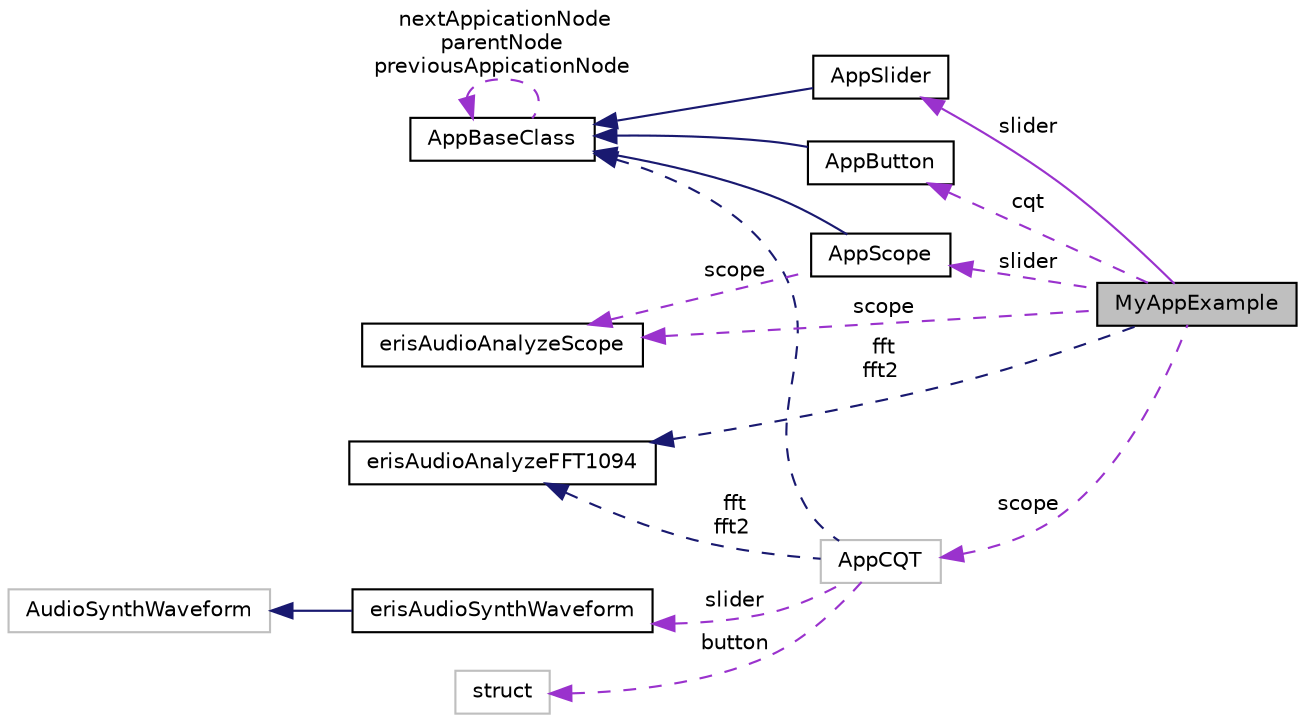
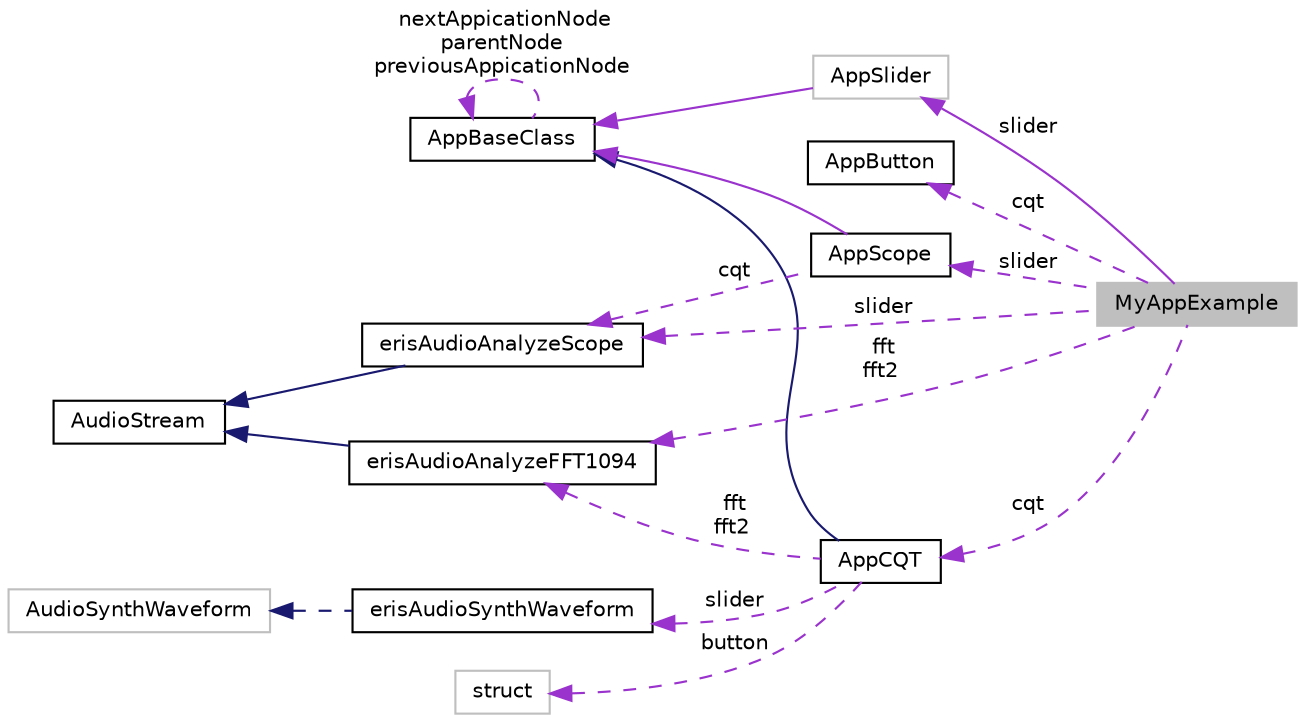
  digraph {
    rankdir=LR
    node [color=black fillcolor=white fontname=Helvetica fontsize=10 shape=record style=filled]
    edge [color=darkorchid3 dir=back fontname=Helvetica fontsize=10 labelfontname=Helvetica labelfontsize=10 style=dashed]
-   n1 [fillcolor=grey75 fontcolor=black height=0.2 label=MyAppExample width=0.4]
+   n1 [color=grey75 fillcolor=grey75 fontcolor=black height=0.2 label=MyAppExample width=0.4]
    n2 [height=0.2 label=AppBaseClass width=0.4]
-   n3 [color=grey75 height=0.2 label=AppCQT width=0.4]
+   n3 [height=0.2 label=AppCQT width=0.4]
    n4 [height=0.2 label=AppButton width=0.4]
    n5 [height=0.2 label=AppScope width=0.4]
-   n6 [height=0.2 label=AppSlider width=0.4]
+   n6 [color=grey75 height=0.2 label=AppSlider width=0.4]
    n7 [height=0.2 label=erisAudioAnalyzeScope width=0.4]
+   n8 [height=0.2 label=AudioStream width=0.4]
    n9 [height=0.2 label=erisAudioAnalyzeFFT1094 width=0.4]
    n10 [color=grey75 height=0.2 label=struct width=0.4]
    n11 [height=0.2 label=erisAudioSynthWaveform width=0.4]
    n12 [color=grey75 height=0.2 label=AudioSynthWaveform width=0.4]
    n2 -> n2 [label=" nextAppicationNode\nparentNode\npreviousAppicationNode"]
-   n2 -> n3 [color=midnightblue]
-   n2 -> n4 [color=midnightblue style=solid]
-   n2 -> n5 [color=midnightblue style=solid]
-   n2 -> n6 [color=midnightblue style=solid]
-   n3 -> n1 [label=" scope"]
+   n2 -> n3 [color=midnightblue style=solid]
+   n2 -> n5 [style=solid]
+   n2 -> n6 [style=solid]
+   n3 -> n1 [label=" cqt"]
    n4 -> n1 [label=" cqt"]
    n5 -> n1 [label=" slider"]
    n6 -> n1 [label=" slider" style=solid]
-   n7 -> n1 [label=" scope"]
-   n7 -> n5 [label=" scope"]
-   n9 -> n1 [color=midnightblue label=" fft\nfft2"]
-   n9 -> n3 [color=midnightblue label=" fft\nfft2"]
+   n7 -> n1 [label=" slider"]
+   n7 -> n5 [label=" cqt"]
+   n8 -> n7 [color=midnightblue style=solid]
+   n8 -> n9 [color=midnightblue style=solid]
+   n9 -> n1 [label=" fft\nfft2"]
+   n9 -> n3 [label=" fft\nfft2"]
    n10 -> n3 [label=" button"]
    n11 -> n3 [label=" slider"]
-   n12 -> n11 [color=midnightblue style=solid]
+   n12 -> n11 [color=midnightblue]
  }
